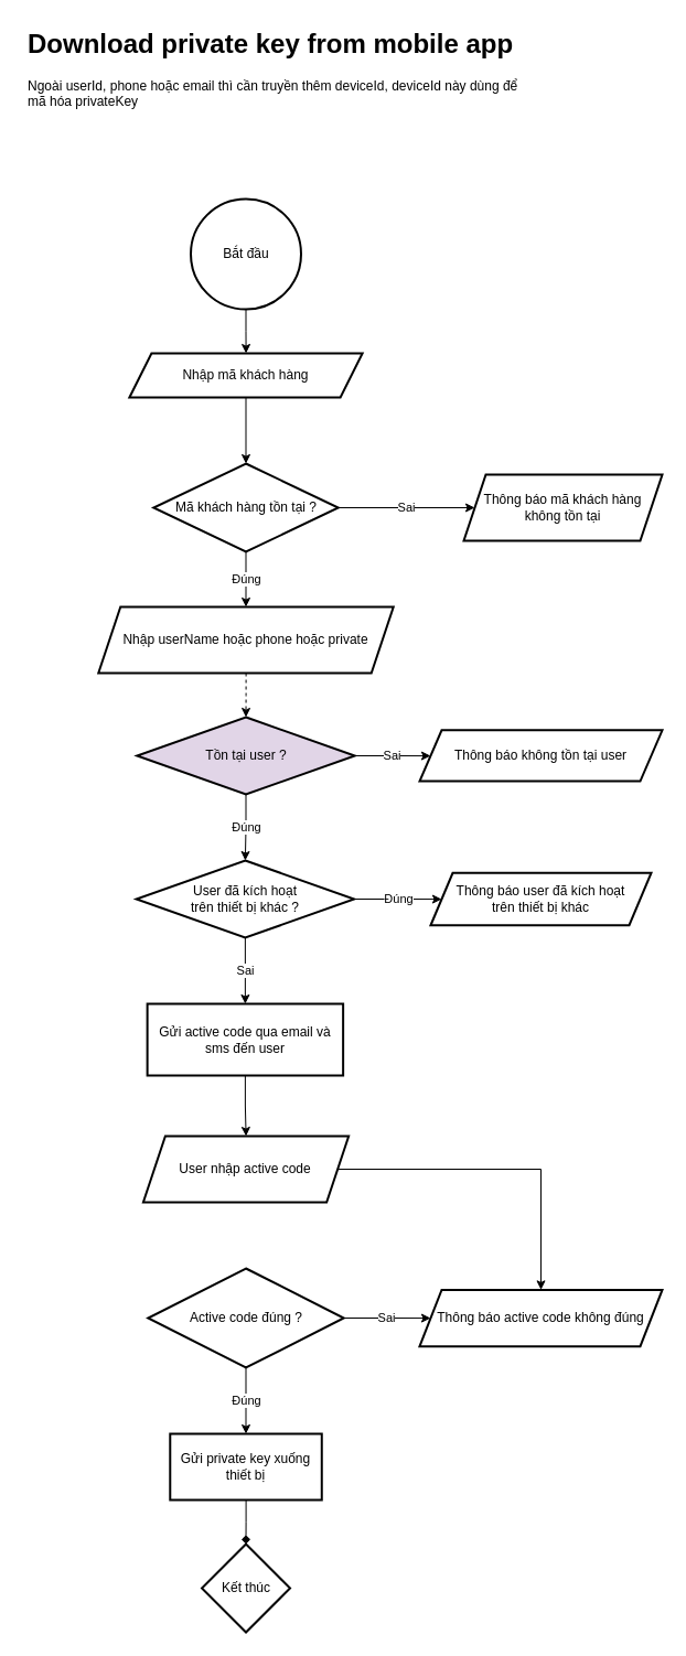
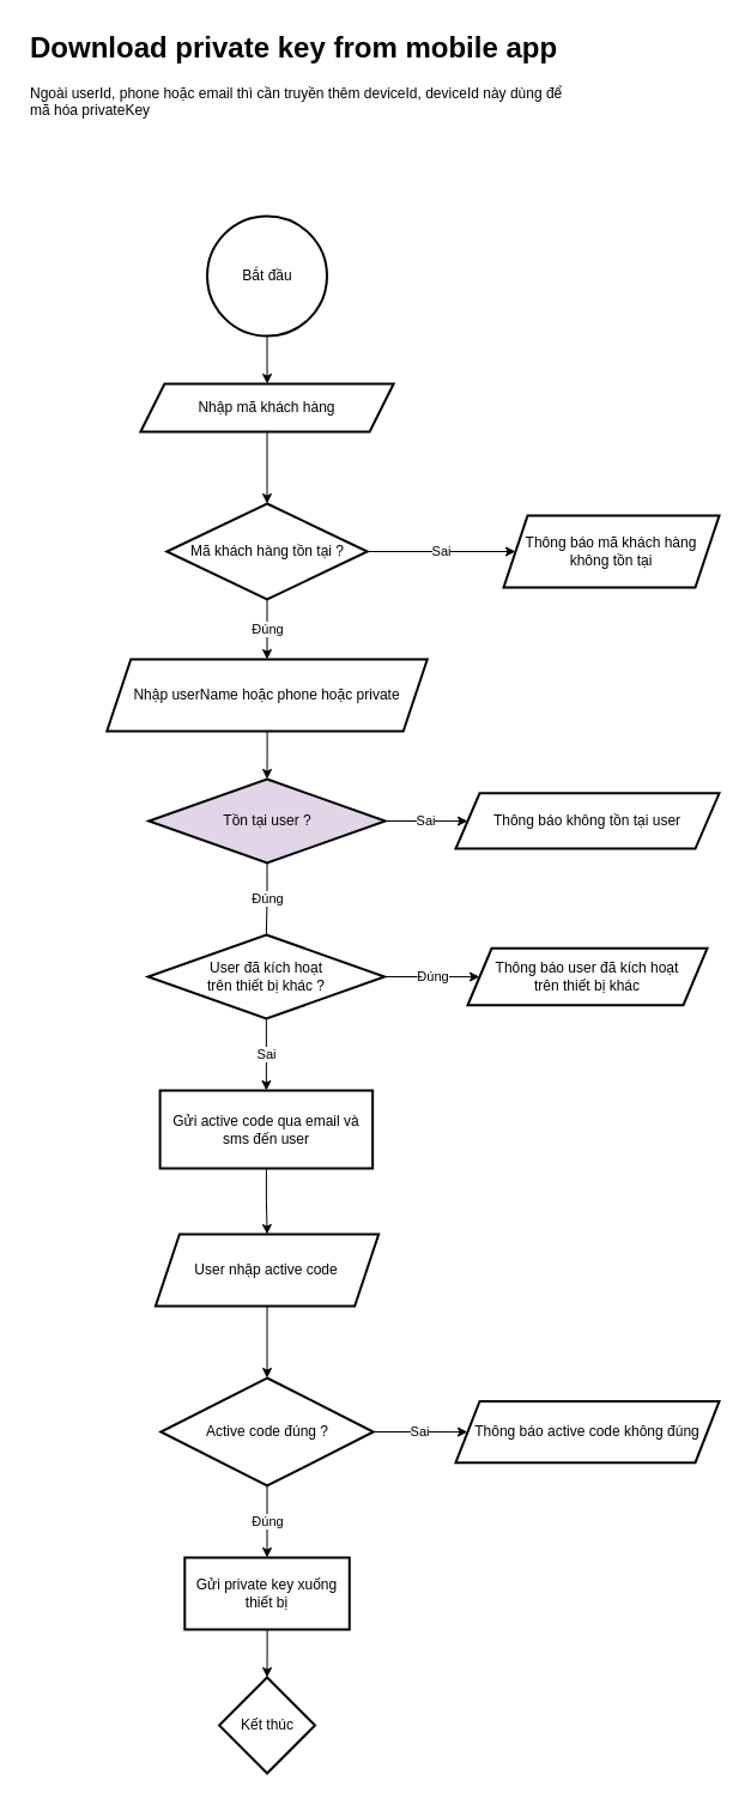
  <mxCell id="0" />
  <mxCell id="1" parent="0" />
  <mxCell id="2" value="&lt;h1&gt;Download private key from mobile app&lt;/h1&gt;&lt;p&gt;Ngoài userId, phone hoặc email thì cần truyền thêm deviceId, deviceId này dùng để mã hóa privateKey&lt;/p&gt;" style="text;html=1;spacing=5;spacingTop=-20;whiteSpace=wrap;overflow=hidden;rounded=0;" parent="1" vertex="1"><mxGeometry x="20" y="20" width="470" height="120" as="geometry" /></mxCell>
  <mxCell id="3" value="" style="edgeStyle=orthogonalEdgeStyle;rounded=0;orthogonalLoop=1;jettySize=auto;html=1;" parent="1" source="4" target="6" edge="1"><mxGeometry relative="1" as="geometry" /></mxCell>
  <mxCell id="4" value="Bắt đầu" style="strokeWidth=2;html=1;shape=mxgraph.flowchart.start_2;whiteSpace=wrap;" parent="1" vertex="1"><mxGeometry x="172.5" y="180" width="100" height="100" as="geometry" /></mxCell>
  <mxCell id="5" value="" style="edgeStyle=orthogonalEdgeStyle;rounded=0;orthogonalLoop=1;jettySize=auto;html=1;" parent="1" source="6" target="9" edge="1"><mxGeometry relative="1" as="geometry" /></mxCell>
  <mxCell id="6" value="Nhập mã khách hàng" style="shape=parallelogram;perimeter=parallelogramPerimeter;whiteSpace=wrap;html=1;fixedSize=1;strokeWidth=2;" parent="1" vertex="1"><mxGeometry x="116.88" y="320" width="211.25" height="40" as="geometry" /></mxCell>
  <mxCell id="7" value="Đúng" style="edgeStyle=orthogonalEdgeStyle;rounded=0;orthogonalLoop=1;jettySize=auto;html=1;" parent="1" source="9" target="11" edge="1"><mxGeometry relative="1" as="geometry" /></mxCell>
  <mxCell id="8" value="Sai" style="edgeStyle=orthogonalEdgeStyle;rounded=0;orthogonalLoop=1;jettySize=auto;html=1;" parent="1" source="9" target="25" edge="1"><mxGeometry relative="1" as="geometry" /></mxCell>
  <mxCell id="9" value="Mã khách hàng tồn tại ?" style="rhombus;whiteSpace=wrap;html=1;strokeWidth=2;" parent="1" vertex="1"><mxGeometry x="138.76" y="420" width="167.5" height="80" as="geometry" /></mxCell>
- <mxCell id="10" value="" style="edgeStyle=orthogonalEdgeStyle;rounded=0;orthogonalLoop=1;jettySize=auto;html=1;dashed=1;" parent="1" source="11" target="14" edge="1"><mxGeometry relative="1" as="geometry" /></mxCell>
+ <mxCell id="10" value="" style="edgeStyle=orthogonalEdgeStyle;rounded=0;orthogonalLoop=1;jettySize=auto;html=1;" parent="1" source="11" target="14" edge="1"><mxGeometry relative="1" as="geometry" /></mxCell>
  <mxCell id="11" value="Nhập userName hoặc phone hoặc private" style="shape=parallelogram;perimeter=parallelogramPerimeter;whiteSpace=wrap;html=1;fixedSize=1;strokeWidth=2;" parent="1" vertex="1"><mxGeometry x="88.75" y="550" width="267.49" height="60" as="geometry" /></mxCell>
  <mxCell id="12" value="Sai" style="edgeStyle=orthogonalEdgeStyle;rounded=0;orthogonalLoop=1;jettySize=auto;html=1;" parent="1" source="14" target="26" edge="1"><mxGeometry relative="1" as="geometry" /></mxCell>
- <mxCell id="13" value="Đúng" style="edgeStyle=orthogonalEdgeStyle;rounded=0;orthogonalLoop=1;jettySize=auto;html=1;" parent="1" source="14" target="30" edge="1"><mxGeometry relative="1" as="geometry" /></mxCell>
+ <mxCell id="13" value="Đúng" style="edgeStyle=orthogonalEdgeStyle;rounded=0;orthogonalLoop=1;jettySize=auto;html=1;endArrow=none;" parent="1" source="14" target="30" edge="1"><mxGeometry relative="1" as="geometry" /></mxCell>
  <mxCell id="14" value="Tồn tại user ?" style="rhombus;whiteSpace=wrap;html=1;strokeWidth=2;fillColor=#e1d5e7;" parent="1" vertex="1"><mxGeometry x="123.74" y="650" width="197.51" height="70" as="geometry" /></mxCell>
  <mxCell id="15" value="" style="edgeStyle=orthogonalEdgeStyle;rounded=0;orthogonalLoop=1;jettySize=auto;html=1;" parent="1" source="16" target="18" edge="1"><mxGeometry relative="1" as="geometry" /></mxCell>
  <mxCell id="16" value="Gửi active code qua email và sms đến user" style="whiteSpace=wrap;html=1;strokeWidth=2;" parent="1" vertex="1"><mxGeometry x="133.12" y="910" width="177.51" height="65" as="geometry" /></mxCell>
- <mxCell id="17" value="" style="edgeStyle=orthogonalEdgeStyle;rounded=0;orthogonalLoop=1;jettySize=auto;html=1;" parent="1" source="18" target="27" edge="1"><mxGeometry relative="1" as="geometry" /></mxCell>
+ <mxCell id="17" value="" style="edgeStyle=orthogonalEdgeStyle;rounded=0;orthogonalLoop=1;jettySize=auto;html=1;" parent="1" source="18" target="21" edge="1"><mxGeometry relative="1" as="geometry" /></mxCell>
  <mxCell id="18" value="User nhập active code" style="shape=parallelogram;perimeter=parallelogramPerimeter;whiteSpace=wrap;html=1;fixedSize=1;strokeWidth=2;" parent="1" vertex="1"><mxGeometry x="129.39" y="1030" width="186.26" height="60" as="geometry" /></mxCell>
  <mxCell id="19" value="Đúng" style="edgeStyle=orthogonalEdgeStyle;rounded=0;orthogonalLoop=1;jettySize=auto;html=1;" parent="1" source="21" target="23" edge="1"><mxGeometry relative="1" as="geometry" /></mxCell>
  <mxCell id="20" value="Sai" style="edgeStyle=orthogonalEdgeStyle;rounded=0;orthogonalLoop=1;jettySize=auto;html=1;" parent="1" source="21" target="27" edge="1"><mxGeometry relative="1" as="geometry" /></mxCell>
  <mxCell id="21" value="Active code đúng ?" style="rhombus;whiteSpace=wrap;html=1;strokeWidth=2;" parent="1" vertex="1"><mxGeometry x="133.75" y="1150" width="177.5" height="90" as="geometry" /></mxCell>
- <mxCell id="22" value="" style="edgeStyle=orthogonalEdgeStyle;rounded=0;orthogonalLoop=1;jettySize=auto;html=1;endArrow=diamond;" parent="1" source="23" target="24" edge="1"><mxGeometry relative="1" as="geometry" /></mxCell>
+ <mxCell id="22" value="" style="edgeStyle=orthogonalEdgeStyle;rounded=0;orthogonalLoop=1;jettySize=auto;html=1;" parent="1" source="23" target="24" edge="1"><mxGeometry relative="1" as="geometry" /></mxCell>
  <mxCell id="23" value="Gửi private key xuống thiết bị" style="whiteSpace=wrap;html=1;strokeWidth=2;" parent="1" vertex="1"><mxGeometry x="153.78" y="1300" width="137.49" height="60" as="geometry" /></mxCell>
  <mxCell id="24" value="Kết thúc" style="rhombus;whiteSpace=wrap;html=1;strokeWidth=2;" parent="1" vertex="1"><mxGeometry x="182.525" y="1400" width="80" height="80" as="geometry" /></mxCell>
  <mxCell id="25" value="Thông báo mã khách hàng không tồn tại" style="shape=parallelogram;perimeter=parallelogramPerimeter;whiteSpace=wrap;html=1;fixedSize=1;strokeWidth=2;" parent="1" vertex="1"><mxGeometry x="420" y="430" width="180" height="60" as="geometry" /></mxCell>
  <mxCell id="26" value="Thông báo không tồn tại user" style="shape=parallelogram;perimeter=parallelogramPerimeter;whiteSpace=wrap;html=1;fixedSize=1;strokeWidth=2;" parent="1" vertex="1"><mxGeometry x="379.98" y="661.87" width="220.02" height="46.25" as="geometry" /></mxCell>
  <mxCell id="27" value="Thông báo active code không đúng" style="shape=parallelogram;perimeter=parallelogramPerimeter;whiteSpace=wrap;html=1;fixedSize=1;strokeWidth=2;" parent="1" vertex="1"><mxGeometry x="379.99" y="1169.38" width="220.01" height="51.25" as="geometry" /></mxCell>
  <mxCell id="28" value="Sai" style="edgeStyle=orthogonalEdgeStyle;rounded=0;orthogonalLoop=1;jettySize=auto;html=1;" parent="1" source="30" target="16" edge="1"><mxGeometry relative="1" as="geometry" /></mxCell>
  <mxCell id="29" value="Đúng" style="edgeStyle=orthogonalEdgeStyle;rounded=0;orthogonalLoop=1;jettySize=auto;html=1;" parent="1" source="30" target="31" edge="1"><mxGeometry relative="1" as="geometry" /></mxCell>
  <mxCell id="30" value="User đã kích hoạt&lt;br&gt;trên thiết bị khác ?" style="rhombus;whiteSpace=wrap;html=1;strokeWidth=2;" parent="1" vertex="1"><mxGeometry x="123.12" y="780" width="197.51" height="70" as="geometry" /></mxCell>
  <mxCell id="31" value="Thông báo user đã kích hoạt&lt;br&gt;trên thiết bị khác" style="shape=parallelogram;perimeter=parallelogramPerimeter;whiteSpace=wrap;html=1;fixedSize=1;strokeWidth=2;" parent="1" vertex="1"><mxGeometry x="389.99" y="791.25" width="200.01" height="47.5" as="geometry" /></mxCell>
